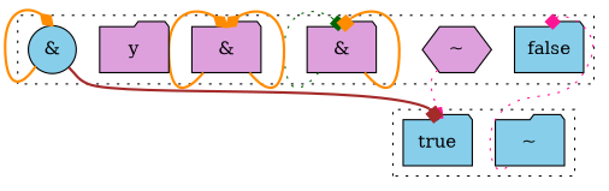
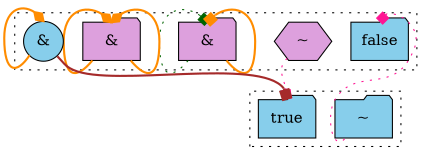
  digraph {
    clusterrank=local
    compound=true
    node [fillcolor=skyblue shape=folder style=filled]
    edge [arrowhead=box color=darkorange headport=n style=bold tailport=sw]
    n1 [label=false]
    n2 [fillcolor=plum label="~" shape=hexagon]
    n3 [fillcolor=plum label="&"]
    n4 [fillcolor=plum label="&"]
-   n5 [fillcolor=plum label=y]
    n6 [label="&" shape=circle]
    n7 [label=true]
    n8 [label="~"]
    subgraph cluster_1 {
      style=dotted
      n1
      n2
      n3
      n4
-     n5
      n6
    }
    subgraph cluster_2 {
      style=dotted
      n7
      n8
    }
    n2 -> n7 [color=deeppink style=dotted]
    n3 -> n3 [color=darkgreen style=dotted]
    n3 -> n3 [tailport=se]
    n4 -> n4 [arrowhead=diamond]
    n4 -> n4 [arrowhead=diamond tailport=se]
    n6 -> n6 [arrowhead=diamond]
    n6 -> n7 [color=brown tailport=se]
    n8 -> n1 [color=deeppink style=dotted]
  }
